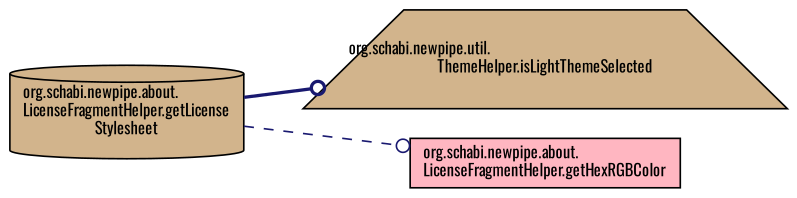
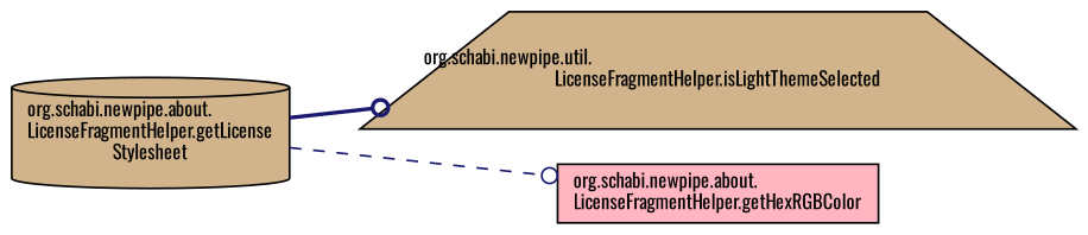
  digraph {
    rankdir=LR
    fontname=Oswald
    node [color=black fillcolor=tan fontname=Oswald fontsize=10 style=filled]
    edge [color=midnightblue fontname=Oswald fontsize=10 labelfontname=Helvetica labelfontsize=10 arrowhead=odot]
    n1 [fontcolor=black height=0.2 label="org.schabi.newpipe.about.\lLicenseFragmentHelper.getLicense\lStylesheet" shape=cylinder width=0.4]
-   n2 [height=0.2 label="org.schabi.newpipe.util.\lThemeHelper.isLightThemeSelected" shape=trapezium width=0.4]
+   n2 [height=0.2 label="org.schabi.newpipe.util.\lLicenseFragmentHelper.isLightThemeSelected" shape=trapezium width=0.4]
    n3 [fillcolor=lightpink height=0.2 label="org.schabi.newpipe.about.\lLicenseFragmentHelper.getHexRGBColor" shape=box width=0.4]
    n1 -> n2 [style=bold]
    n1 -> n3 [style=dashed]
  }
